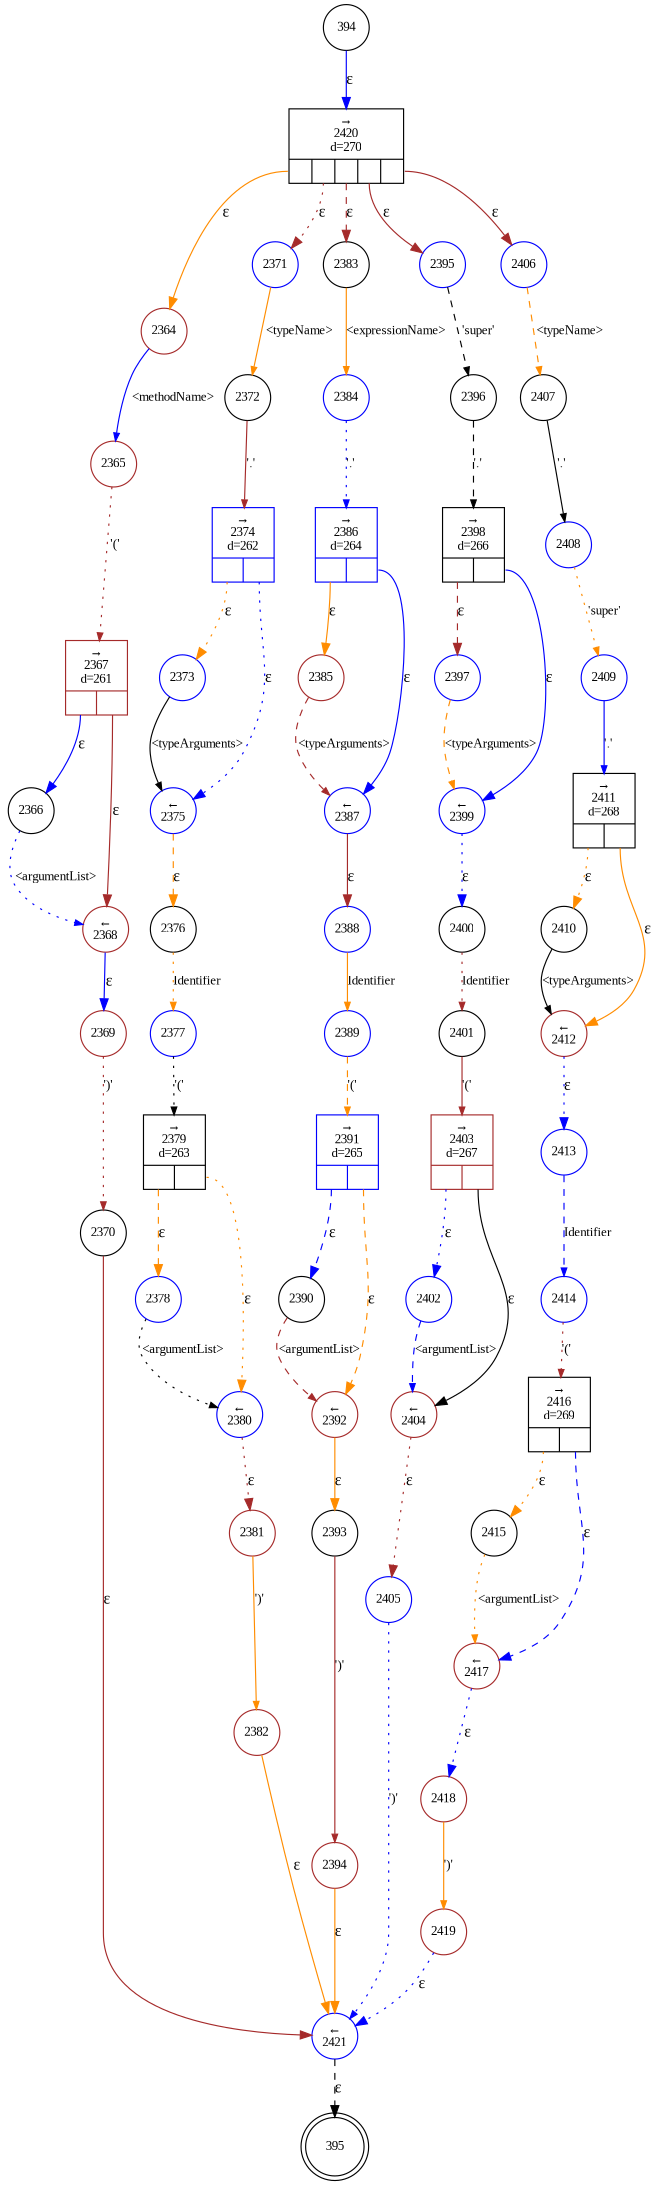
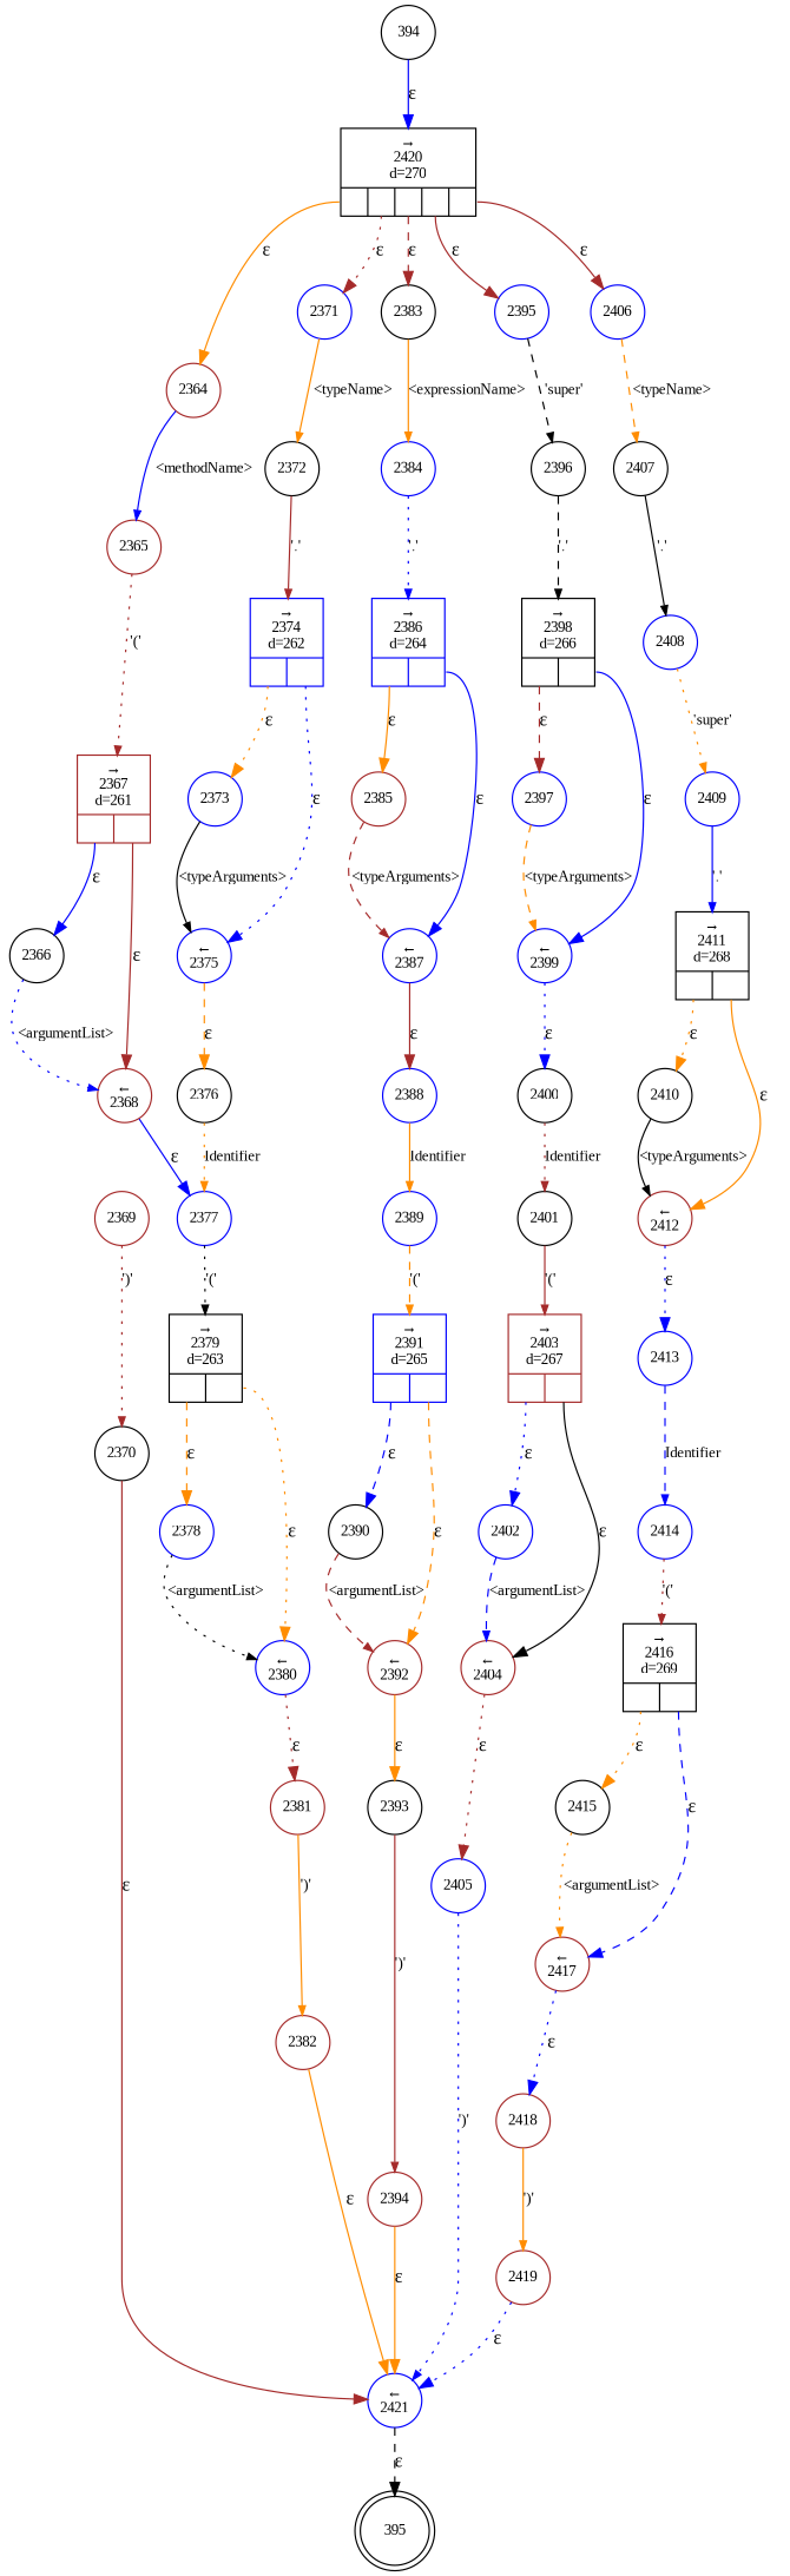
  digraph {
    fontname="Liberation Serif"
    rankdir=TB
    node [color=blue fixedsize=true fontname="Liberation Serif" fontsize=11 shape=circle peripheries=1]
    edge [color=darkorange fontname="Liberation Serif" style=solid]
    n1 [color=black label=395 shape=doublecircle width=.6 peripheries=""]
    n2 [color=black label=394 width=.55]
    n3 [color=black fixedsize=false label="{&rarr;\n2420\nd=270|{<p0>|<p1>|<p2>|<p3>|<p4>}}" shape=record]
    n4 [color=brown label=2364 width=.55]
    n5 [label=2371 width=.55]
    n6 [color=black label=2383 width=.55]
    n7 [label=2395 width=.55]
    n8 [label=2406 width=.55]
    n9 [color=brown label=2365 width=.55]
    n10 [color=brown fixedsize=false label="{&rarr;\n2367\nd=261|{<p0>|<p1>}}" shape=record]
    n11 [color=black label=2366 width=.55]
    n12 [color=brown label="&larr;\n2368" width=.55]
    n13 [color=brown label=2369 width=.55]
    n14 [color=black label=2370 width=.55]
    n15 [label="&larr;\n2421" width=.55]
    n16 [color=black label=2372 width=.55]
    n17 [fixedsize=false label="{&rarr;\n2374\nd=262|{<p0>|<p1>}}" shape=record]
    n18 [label=2373 width=.55]
    n19 [label="&larr;\n2375" width=.55]
    n20 [color=black label=2376 width=.55]
    n21 [label=2377 width=.55]
    n22 [color=black fixedsize=false label="{&rarr;\n2379\nd=263|{<p0>|<p1>}}" shape=record]
    n23 [label=2378 width=.55]
    n24 [label="&larr;\n2380" width=.55]
    n25 [color=brown label=2381 width=.55]
    n26 [color=brown label=2382 width=.55]
    n27 [label=2384 width=.55]
    n28 [fixedsize=false label="{&rarr;\n2386\nd=264|{<p0>|<p1>}}" shape=record]
    n29 [color=brown label=2385 width=.55]
    n30 [label="&larr;\n2387" width=.55]
    n31 [label=2388 width=.55]
    n32 [label=2389 width=.55]
    n33 [fixedsize=false label="{&rarr;\n2391\nd=265|{<p0>|<p1>}}" shape=record]
    n34 [color=black label=2390 width=.55]
    n35 [color=brown label="&larr;\n2392" width=.55]
    n36 [color=black label=2393 width=.55]
    n37 [color=brown label=2394 width=.55]
    n38 [color=black label=2396 width=.55]
    n39 [color=black fixedsize=false label="{&rarr;\n2398\nd=266|{<p0>|<p1>}}" shape=record]
    n40 [label=2397 width=.55]
    n41 [label="&larr;\n2399" width=.55]
    n42 [color=black label=2400 width=.55]
    n43 [color=black label=2401 width=.55]
    n44 [color=brown fixedsize=false label="{&rarr;\n2403\nd=267|{<p0>|<p1>}}" shape=record]
    n45 [label=2402 width=.55]
    n46 [color=brown label="&larr;\n2404" width=.55]
    n47 [label=2405 width=.55]
    n48 [color=black label=2407 width=.55]
    n49 [label=2408 width=.55]
    n50 [label=2409 width=.55]
    n51 [color=black fixedsize=false label="{&rarr;\n2411\nd=268|{<p0>|<p1>}}" shape=record]
    n52 [color=black label=2410 width=.55]
    n53 [color=brown label="&larr;\n2412" width=.55]
    n54 [label=2413 width=.55]
    n55 [label=2414 width=.55]
    n56 [color=black fixedsize=false label="{&rarr;\n2416\nd=269|{<p0>|<p1>}}" shape=record]
    n57 [color=black label=2415 width=.55]
    n58 [color=brown label="&larr;\n2417" width=.55]
    n59 [color=brown label=2418 width=.55]
    n60 [color=brown label=2419 width=.55]
    n2 -> n3 [color=blue label="&epsilon;"]
    n3 -> n4 [label="&epsilon;" tailport=p0]
    n3 -> n5 [color=brown label="&epsilon;" style=dotted tailport=p1]
    n3 -> n6 [color=brown label="&epsilon;" style=dashed tailport=p2]
    n3 -> n7 [color=brown label="&epsilon;" tailport=p3]
    n3 -> n8 [color=brown label="&epsilon;" tailport=p4]
    n4 -> n9 [arrowhead=normal arrowsize=.7 color=blue fontsize=11 label="<methodName>"]
    n5 -> n16 [arrowhead=normal arrowsize=.7 fontsize=11 label="<typeName>"]
    n6 -> n27 [arrowhead=normal arrowsize=.7 fontsize=11 label="<expressionName>"]
    n7 -> n38 [arrowhead=normal arrowsize=.7 color=black fontsize=11 label="'super'" style=dashed]
    n8 -> n48 [arrowhead=normal arrowsize=.7 fontsize=11 label="<typeName>" style=dashed]
    n9 -> n10 [arrowhead=normal arrowsize=.7 color=brown fontsize=11 label="'('" style=dotted]
    n10 -> n11 [color=blue label="&epsilon;" tailport=p0]
    n10 -> n12 [color=brown label="&epsilon;" tailport=p1]
    n11 -> n12 [arrowhead=normal arrowsize=.7 color=blue fontsize=11 label="<argumentList>" style=dotted]
-   n12 -> n13 [color=blue label="&epsilon;"]
+   n12 -> n21 [color=blue label="&epsilon;"]
    n13 -> n14 [arrowhead=normal arrowsize=.7 color=brown fontsize=11 label="')'" style=dotted]
    n14 -> n15 [color=brown label="&epsilon;"]
    n15 -> n1 [color=black label="&epsilon;" style=dashed]
    n16 -> n17 [arrowhead=normal arrowsize=.7 color=brown fontsize=11 label="'.'"]
    n17 -> n18 [label="&epsilon;" style=dotted tailport=p0]
    n17 -> n19 [color=blue label="&epsilon;" style=dotted tailport=p1]
    n18 -> n19 [arrowhead=normal arrowsize=.7 color=black fontsize=11 label="<typeArguments>"]
    n19 -> n20 [label="&epsilon;" style=dashed]
    n20 -> n21 [arrowhead=normal arrowsize=.7 fontsize=11 label=Identifier style=dotted]
    n21 -> n22 [arrowhead=normal arrowsize=.7 color=black fontsize=11 label="'('" style=dotted]
    n22 -> n23 [label="&epsilon;" style=dashed tailport=p0]
    n22 -> n24 [label="&epsilon;" style=dotted tailport=p1]
    n23 -> n24 [arrowhead=normal arrowsize=.7 color=black fontsize=11 label="<argumentList>" style=dotted]
    n24 -> n25 [color=brown label="&epsilon;" style=dotted]
    n25 -> n26 [arrowhead=normal arrowsize=.7 fontsize=11 label="')'"]
    n26 -> n15 [label="&epsilon;"]
    n27 -> n28 [arrowhead=normal arrowsize=.7 color=blue fontsize=11 label="'.'" style=dotted]
    n28 -> n29 [label="&epsilon;" tailport=p0]
    n28 -> n30 [color=blue label="&epsilon;" tailport=p1]
    n29 -> n30 [arrowhead=normal arrowsize=.7 color=brown fontsize=11 label="<typeArguments>" style=dashed]
    n30 -> n31 [color=brown label="&epsilon;"]
    n31 -> n32 [arrowhead=normal arrowsize=.7 fontsize=11 label=Identifier]
    n32 -> n33 [arrowhead=normal arrowsize=.7 fontsize=11 label="'('" style=dashed]
    n33 -> n34 [color=blue label="&epsilon;" style=dashed tailport=p0]
    n33 -> n35 [label="&epsilon;" style=dashed tailport=p1]
    n34 -> n35 [arrowhead=normal arrowsize=.7 color=brown fontsize=11 label="<argumentList>" style=dashed]
    n35 -> n36 [label="&epsilon;"]
    n36 -> n37 [arrowhead=normal arrowsize=.7 color=brown fontsize=11 label="')'"]
    n37 -> n15 [label="&epsilon;"]
    n38 -> n39 [arrowhead=normal arrowsize=.7 color=black fontsize=11 label="'.'" style=dashed]
    n39 -> n40 [color=brown label="&epsilon;" style=dashed tailport=p0]
    n39 -> n41 [color=blue label="&epsilon;" tailport=p1]
    n40 -> n41 [arrowhead=normal arrowsize=.7 fontsize=11 label="<typeArguments>" style=dashed]
    n41 -> n42 [color=blue label="&epsilon;" style=dotted]
    n42 -> n43 [arrowhead=normal arrowsize=.7 color=brown fontsize=11 label=Identifier style=dotted]
    n43 -> n44 [arrowhead=normal arrowsize=.7 color=brown fontsize=11 label="'('"]
    n44 -> n45 [color=blue label="&epsilon;" style=dotted tailport=p0]
    n44 -> n46 [color=black label="&epsilon;" tailport=p1]
    n45 -> n46 [arrowhead=normal arrowsize=.7 color=blue fontsize=11 label="<argumentList>" style=dashed]
    n46 -> n47 [color=brown label="&epsilon;" style=dotted]
    n47 -> n15 [arrowhead=normal arrowsize=.7 color=blue fontsize=11 label="')'" style=dotted]
    n48 -> n49 [arrowhead=normal arrowsize=.7 color=black fontsize=11 label="'.'"]
    n49 -> n50 [arrowhead=normal arrowsize=.7 fontsize=11 label="'super'" style=dotted]
    n50 -> n51 [arrowhead=normal arrowsize=.7 color=blue fontsize=11 label="'.'"]
    n51 -> n52 [label="&epsilon;" style=dotted tailport=p0]
    n51 -> n53 [label="&epsilon;" tailport=p1]
    n52 -> n53 [arrowhead=normal arrowsize=.7 color=black fontsize=11 label="<typeArguments>"]
    n53 -> n54 [color=blue label="&epsilon;" style=dotted]
    n54 -> n55 [arrowhead=normal arrowsize=.7 color=blue fontsize=11 label=Identifier style=dashed]
    n55 -> n56 [arrowhead=normal arrowsize=.7 color=brown fontsize=11 label="'('" style=dotted]
    n56 -> n57 [label="&epsilon;" style=dotted tailport=p0]
    n56 -> n58 [color=blue label="&epsilon;" style=dashed tailport=p1]
    n57 -> n58 [arrowhead=normal arrowsize=.7 fontsize=11 label="<argumentList>" style=dotted]
    n58 -> n59 [color=blue label="&epsilon;" style=dotted]
    n59 -> n60 [arrowhead=normal arrowsize=.7 fontsize=11 label="')'"]
    n60 -> n15 [color=blue label="&epsilon;" style=dotted]
  }
